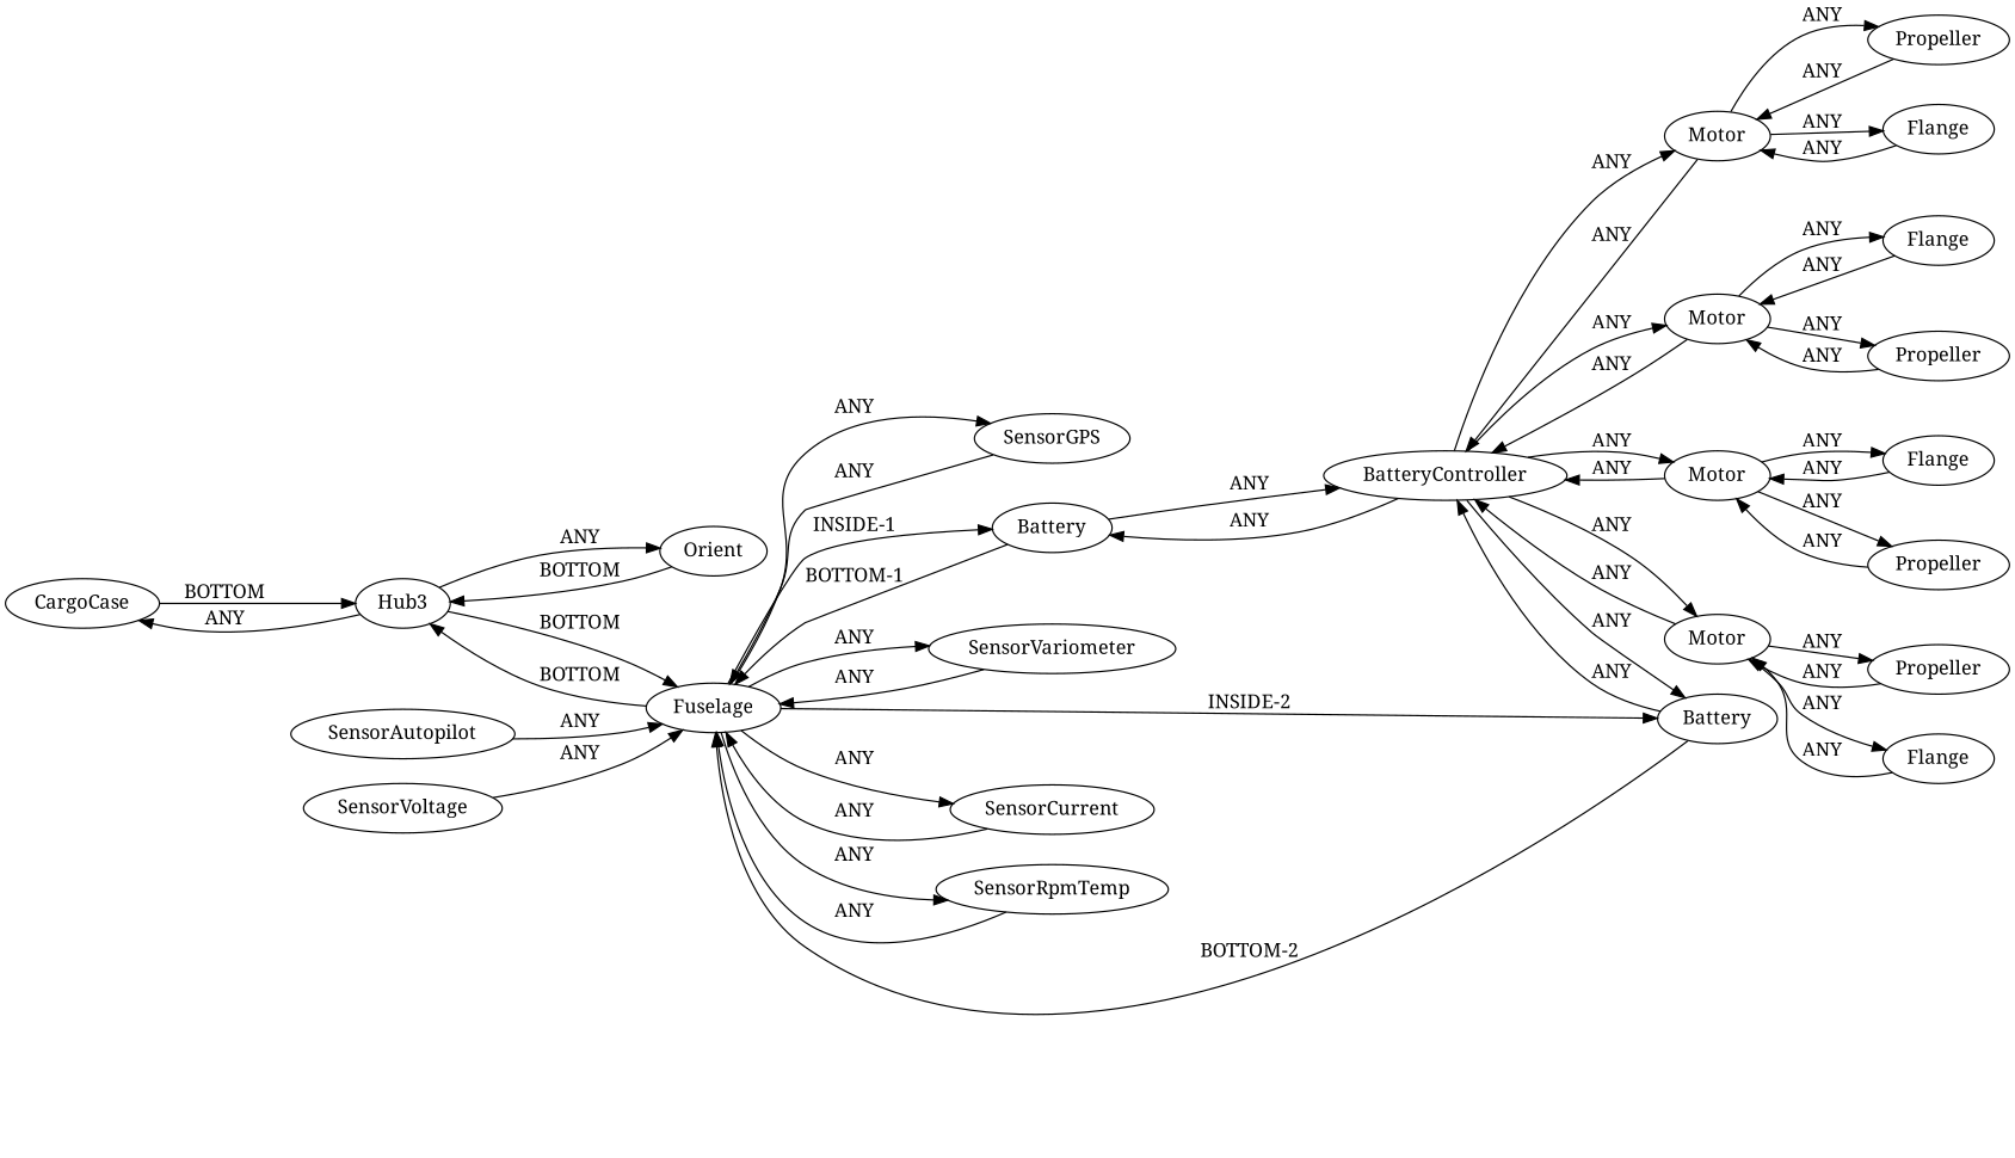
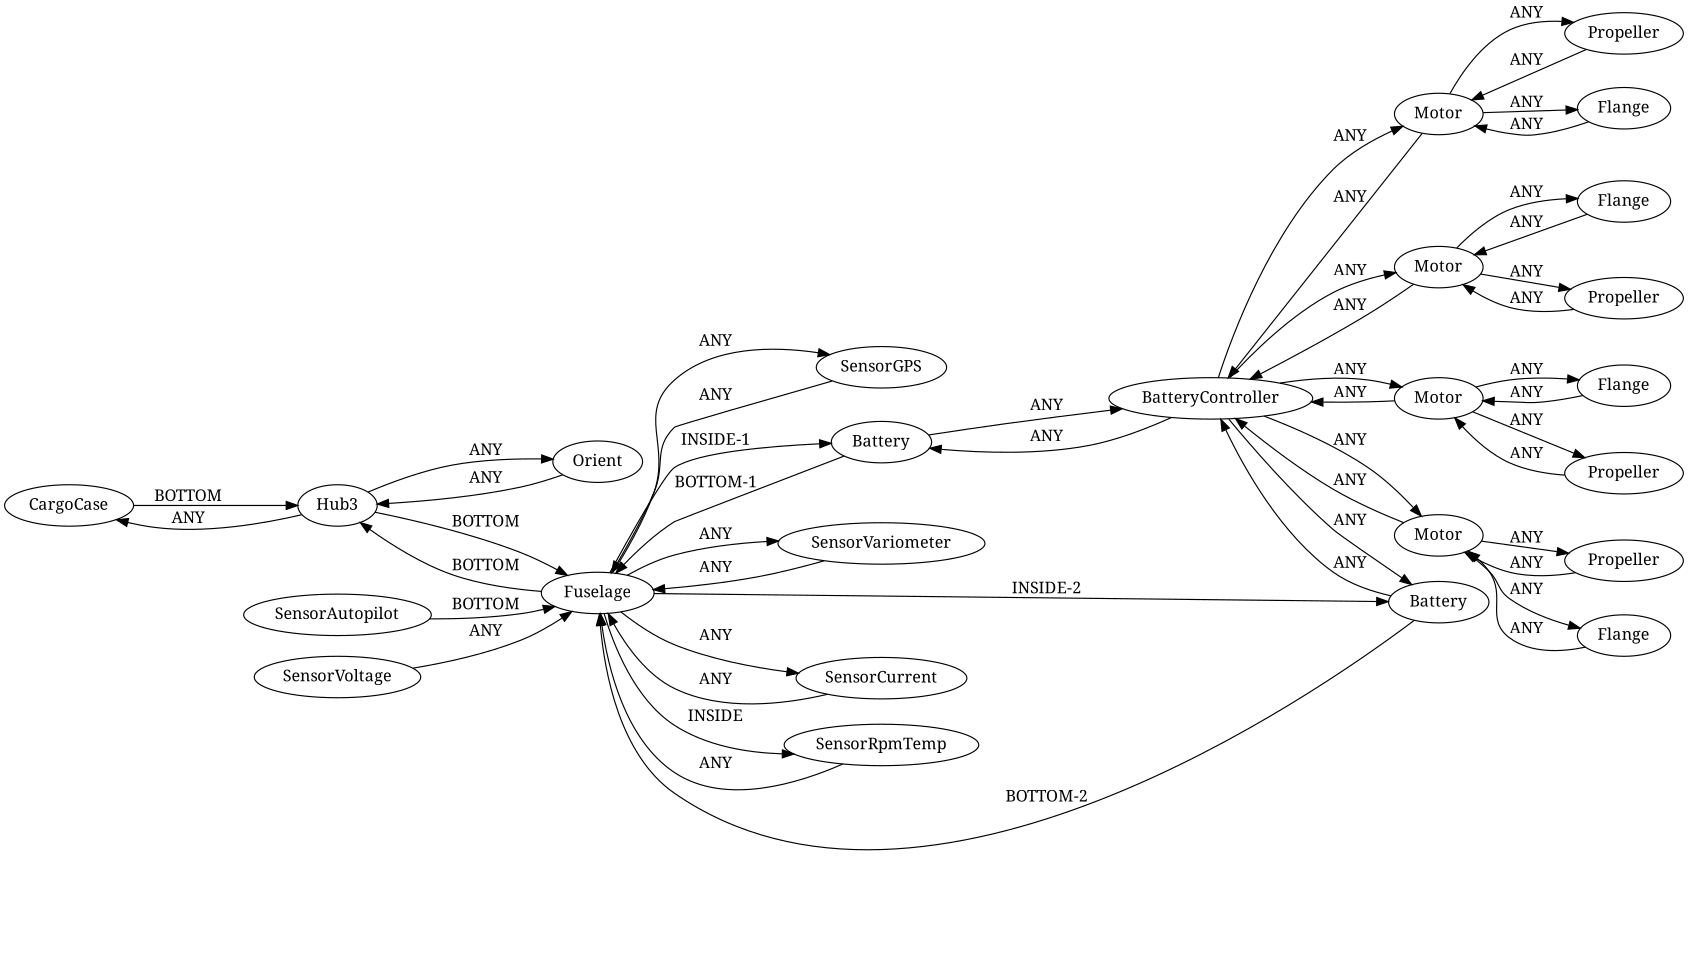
  digraph {
    fontname="Noto Serif"
    rankdir=LR
    node [fontname="Noto Serif"]
    edge [fontname="Noto Serif"]
    n1 [instance=CargoCase_instance_1 label=CargoCase]
    n2 [instance=Hub3_instance_4 label=Hub3]
    n3 [instance=Fuselage_instance_1 label=Fuselage]
    n4 [instance=Orient label=Orient]
    n5 [instance=SensorGPS_instance_1 label=SensorGPS]
    n6 [instance=Battery_instance_1 label=Battery]
    n7 [instance=SensorVariometer_instance_1 label=SensorVariometer]
    n8 [instance=Battery_instance_2 label=Battery]
    n9 [instance=SensorCurrent_instance_1 label=SensorCurrent]
    n10 [instance=SensorRpmTemp_instance_1 label=SensorRpmTemp]
    n11 [instance=SensorAutopilot_instance_1 label=SensorAutopilot]
    n12 [instance=SensorVoltage_instance_1 label=SensorVoltage]
    n13 [instance=BatteryController_instance_1 label=BatteryController]
    n14 [instance=Flange_instance_1 label=Flange]
    n15 [instance=Motor_instance_1 label=Motor]
    n16 [instance=Propeller_instance_1 label=Propeller]
    n17 [instance=Motor_instance_4 label=Motor]
    n18 [instance=Motor_instance_2 label=Motor]
    n19 [instance=Motor_instance_3 label=Motor]
    n20 [instance=Flange_instance_2 label=Flange]
    n21 [instance=Propeller_instance_4 label=Propeller]
    n22 [instance=Propeller_instance_2 label=Propeller]
    n23 [instance=Flange_instance_3 label=Flange]
    n24 [instance=Propeller_instance_3 label=Propeller]
    n25 [instance=Flange_instance_4 label=Flange]
    n1 -> n2 [label=BOTTOM]
    n2 -> n1 [label=ANY]
    n2 -> n3 [label=BOTTOM]
    n2 -> n4 [label=ANY]
    n3 -> n2 [label=BOTTOM]
    n3 -> n5 [label=ANY]
    n3 -> n6 [label="INSIDE-1"]
    n3 -> n7 [label=ANY]
    n3 -> n8 [label="INSIDE-2"]
    n3 -> n9 [label=ANY]
-   n3 -> n10 [label=ANY]
-   n4 -> n2 [label=BOTTOM]
+   n3 -> n10 [label=INSIDE]
+   n4 -> n2 [label=ANY]
    n5 -> n3 [label=ANY]
    n6 -> n3 [label="BOTTOM-1"]
    n6 -> n13 [label=ANY]
    n7 -> n3 [label=ANY]
    n8 -> n3 [label="BOTTOM-2"]
    n8 -> n13 [label=ANY]
    n9 -> n3 [label=ANY]
    n10 -> n3 [label=ANY]
-   n11 -> n3 [label=ANY]
+   n11 -> n3 [label=BOTTOM]
    n12 -> n3 [label=ANY]
    n13 -> n6 [label=ANY]
    n13 -> n8 [label=ANY]
    n13 -> n15 [label=ANY]
    n13 -> n17 [label=ANY]
    n13 -> n18 [label=ANY]
    n13 -> n19 [label=ANY]
    n14 -> n15 [label=ANY]
    n15 -> n13 [label=ANY]
    n15 -> n14 [label=ANY]
    n15 -> n16 [label=ANY]
    n16 -> n15 [label=ANY]
    n17 -> n13 [label=ANY]
    n17 -> n20 [label=ANY]
    n17 -> n21 [label=ANY]
    n18 -> n13 [label=ANY]
    n18 -> n22 [label=ANY]
    n18 -> n23 [label=ANY]
    n19 -> n13 [label=ANY]
    n19 -> n24 [label=ANY]
    n19 -> n25 [label=ANY]
    n20 -> n17 [label=ANY]
    n21 -> n17 [label=ANY]
    n22 -> n18 [label=ANY]
    n23 -> n18 [label=ANY]
    n24 -> n19 [label=ANY]
    n25 -> n19 [label=ANY]
  }
